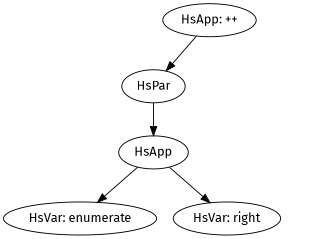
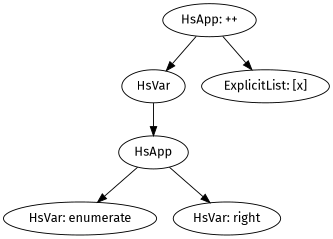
  digraph {
    fontname="Fira Sans"
    node [fontname="Fira Sans"]
    edge [fontname="Fira Sans"]
-   n1 [label=HsPar]
+   n1 [label=HsVar]
    n2 [label=HsApp]
    n3 [label="HsVar: enumerate"]
    n4 [label="HsVar: right"]
    n5 [label="HsApp: ++"]
+   n6 [label="ExplicitList: [x]"]
    subgraph sub_1 {
      n1
      n2
      n3
      n4
    }
    subgraph sub_2 {
      n1
      n5
+     n6
    }
    n1 -> n2
    n2 -> n3
    n2 -> n4
    n5 -> n1
+   n5 -> n6
  }
